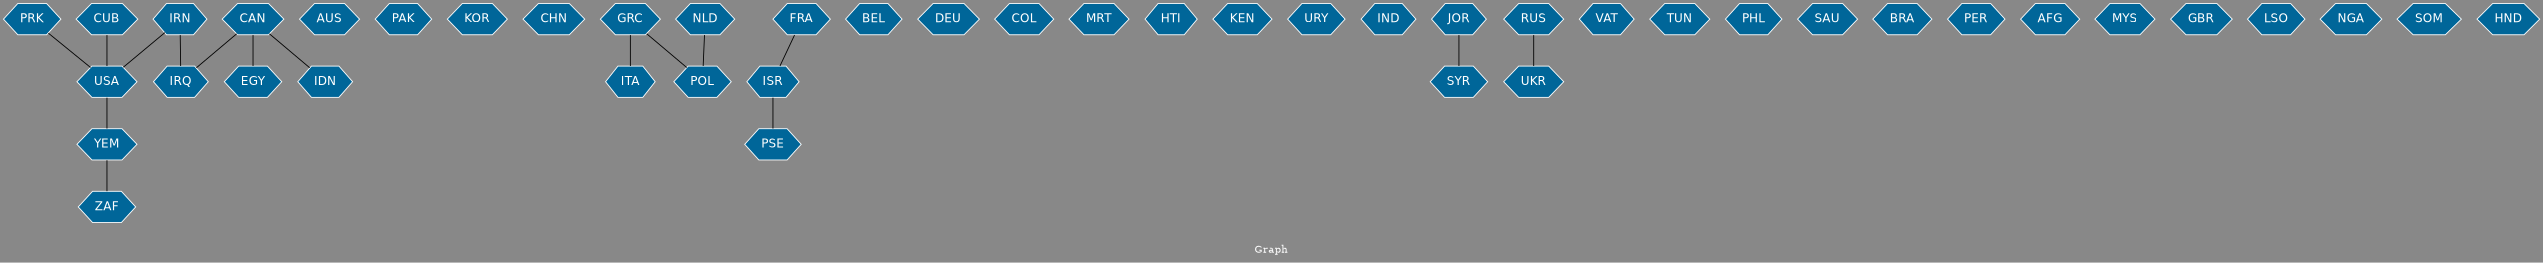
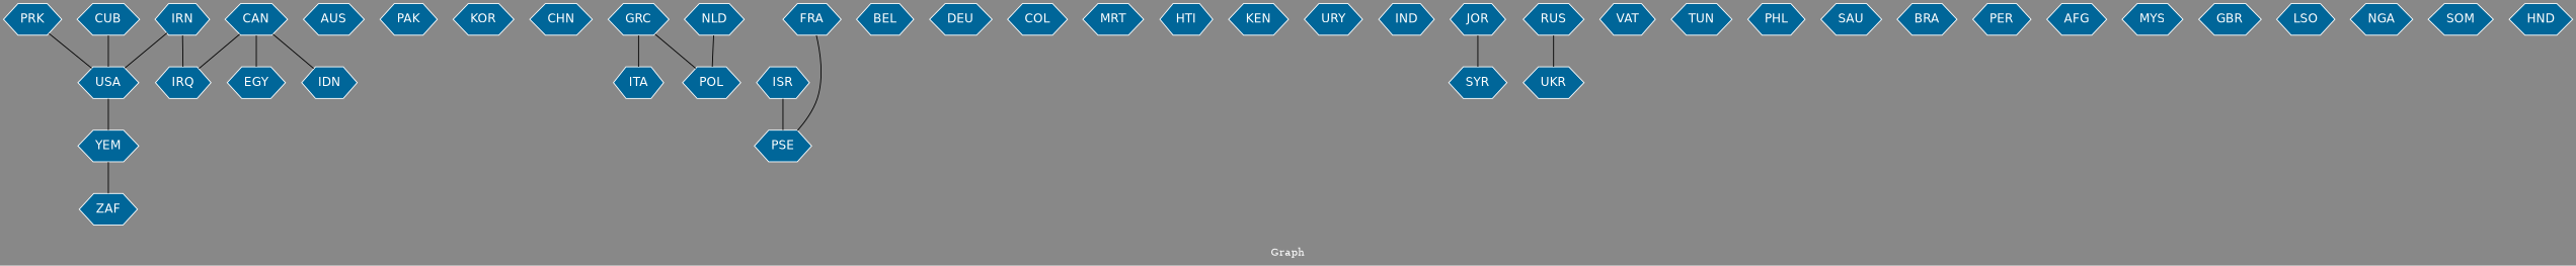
  graph {
    bgcolor="#888888"
    fontcolor=white
    fontsize=12
    label="Graph"
    node [color=white fillcolor="#006699" fontcolor=white fontname=Helvetica shape=hexagon style=filled]
    edge [arrowhead=open color=black fontcolor=white fontname=Courier fontsize=12 weight=1]
    n1 [label=YEM]
    n2 [label=ZAF]
    n3 [label=AUS]
    n4 [label=PAK]
    n5 [label=KOR]
    n6 [label=USA]
    n7 [label=CHN]
    n8 [label=ITA]
    n9 [label=POL]
    n10 [label=IRN]
    n11 [label=IRQ]
    n12 [label=EGY]
    n13 [label=ISR]
    n14 [label=PSE]
    n15 [label=FRA]
    n16 [label=BEL]
    n17 [label=CAN]
    n18 [label=IDN]
    n19 [label=DEU]
    n20 [label=COL]
    n21 [label=MRT]
    n22 [label=HTI]
    n23 [label=KEN]
    n24 [label=URY]
    n25 [label=IND]
    n26 [label=SYR]
    n27 [label=RUS]
    n28 [label=UKR]
    n29 [label=PRK]
    n30 [label=VAT]
    n31 [label=TUN]
    n32 [label=PHL]
    n33 [label=SAU]
    n34 [label=BRA]
    n35 [label=JOR]
    n36 [label=PER]
    n37 [label=AFG]
    n38 [label=NLD]
    n39 [label=MYS]
    n40 [label=GBR]
    n41 [label=CUB]
    n42 [label=LSO]
    n43 [label=NGA]
    n44 [label=SOM]
    n45 [label=HND]
    n46 [label=GRC]
    n1 -- n2
    n6 -- n1
    n10 -- n6 [weight=2]
    n10 -- n11
    n13 -- n14 [weight=2]
-   n15 -- n13
+   n15 -- n14
    n17 -- n11
    n17 -- n12
    n17 -- n18
    n27 -- n28
    n29 -- n6 [weight=2]
    n35 -- n26
    n38 -- n9
    n41 -- n6
    n46 -- n8
    n46 -- n9
  }
